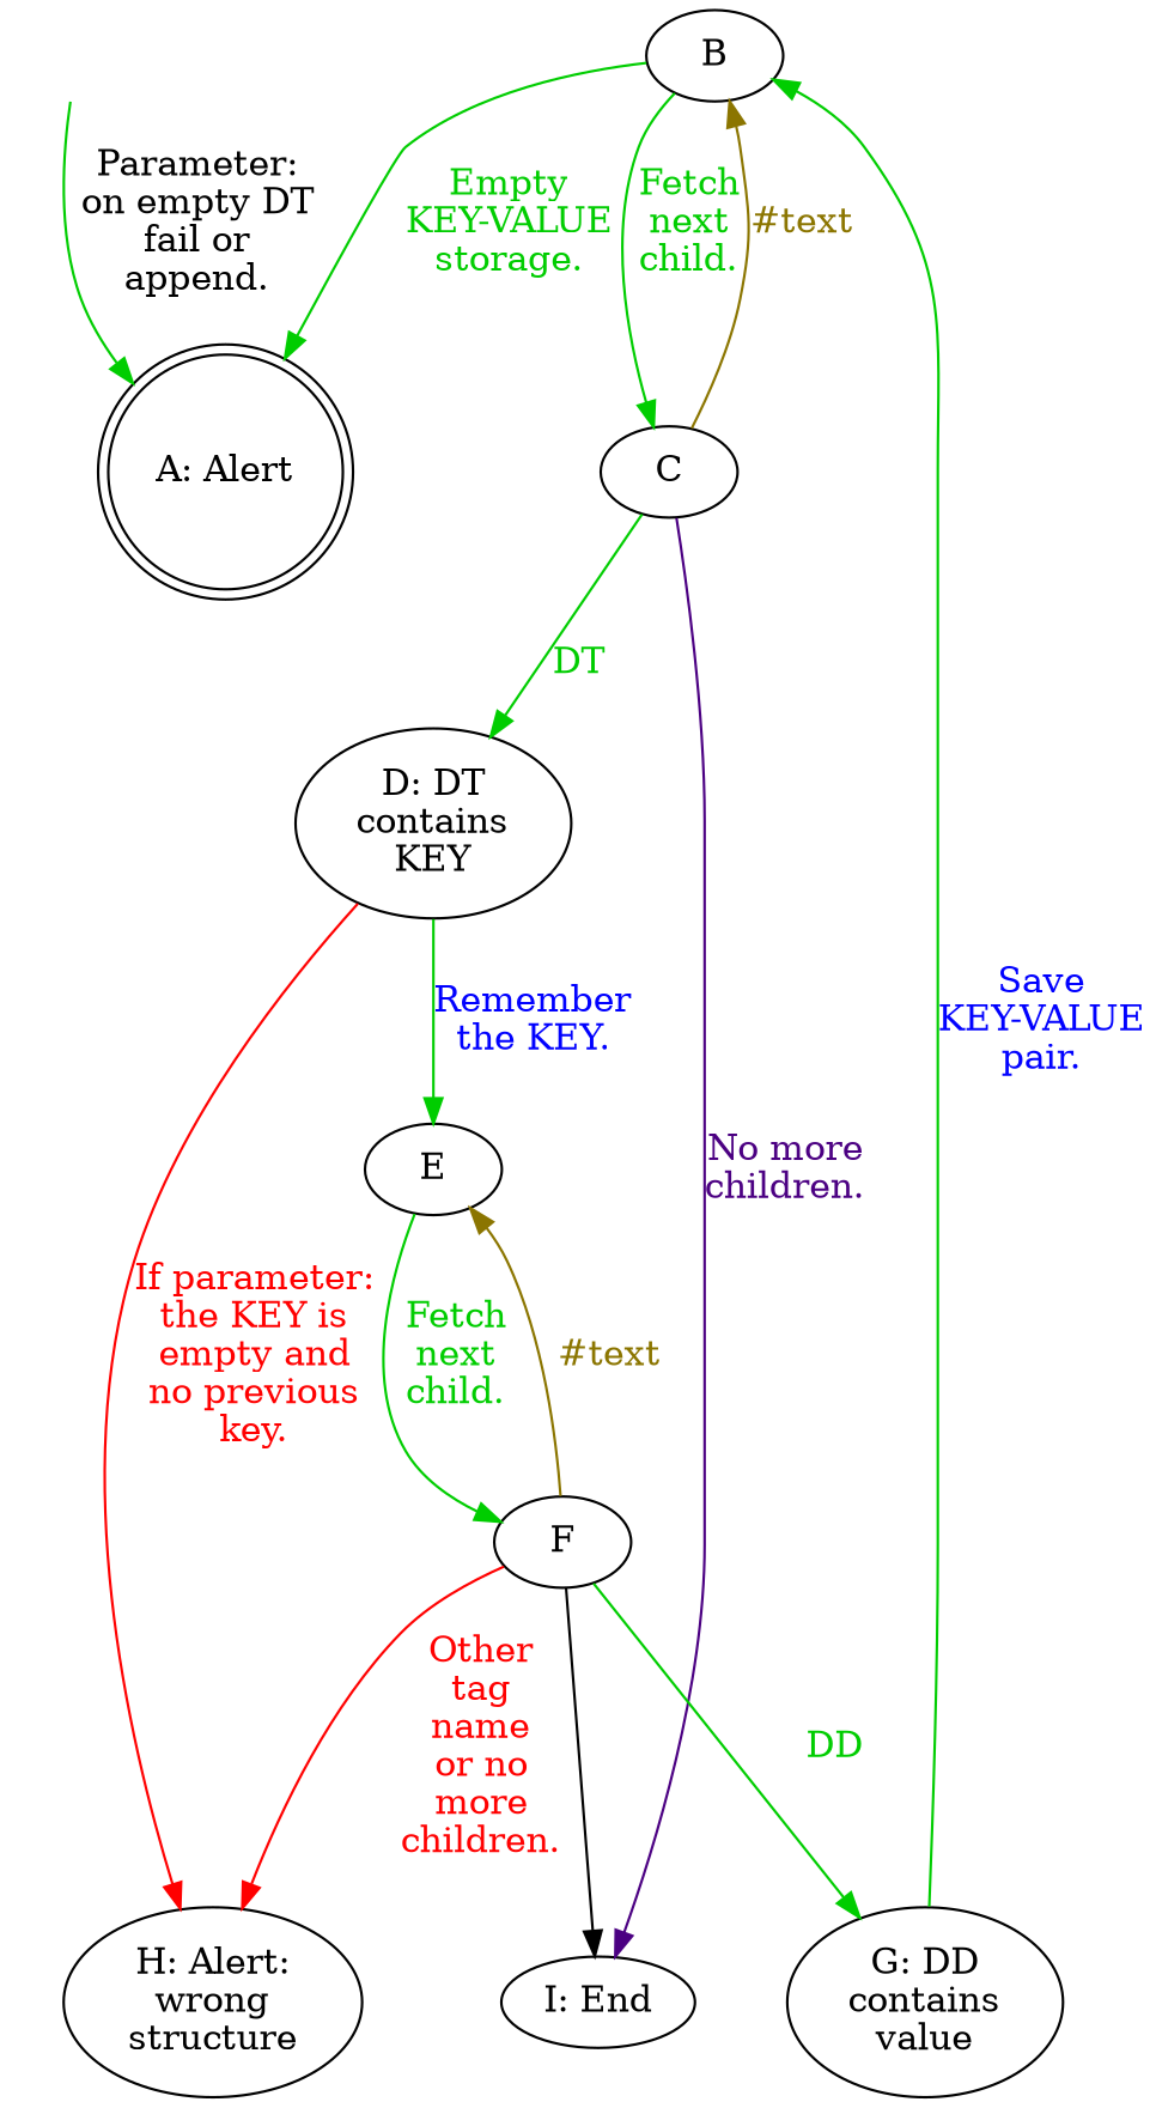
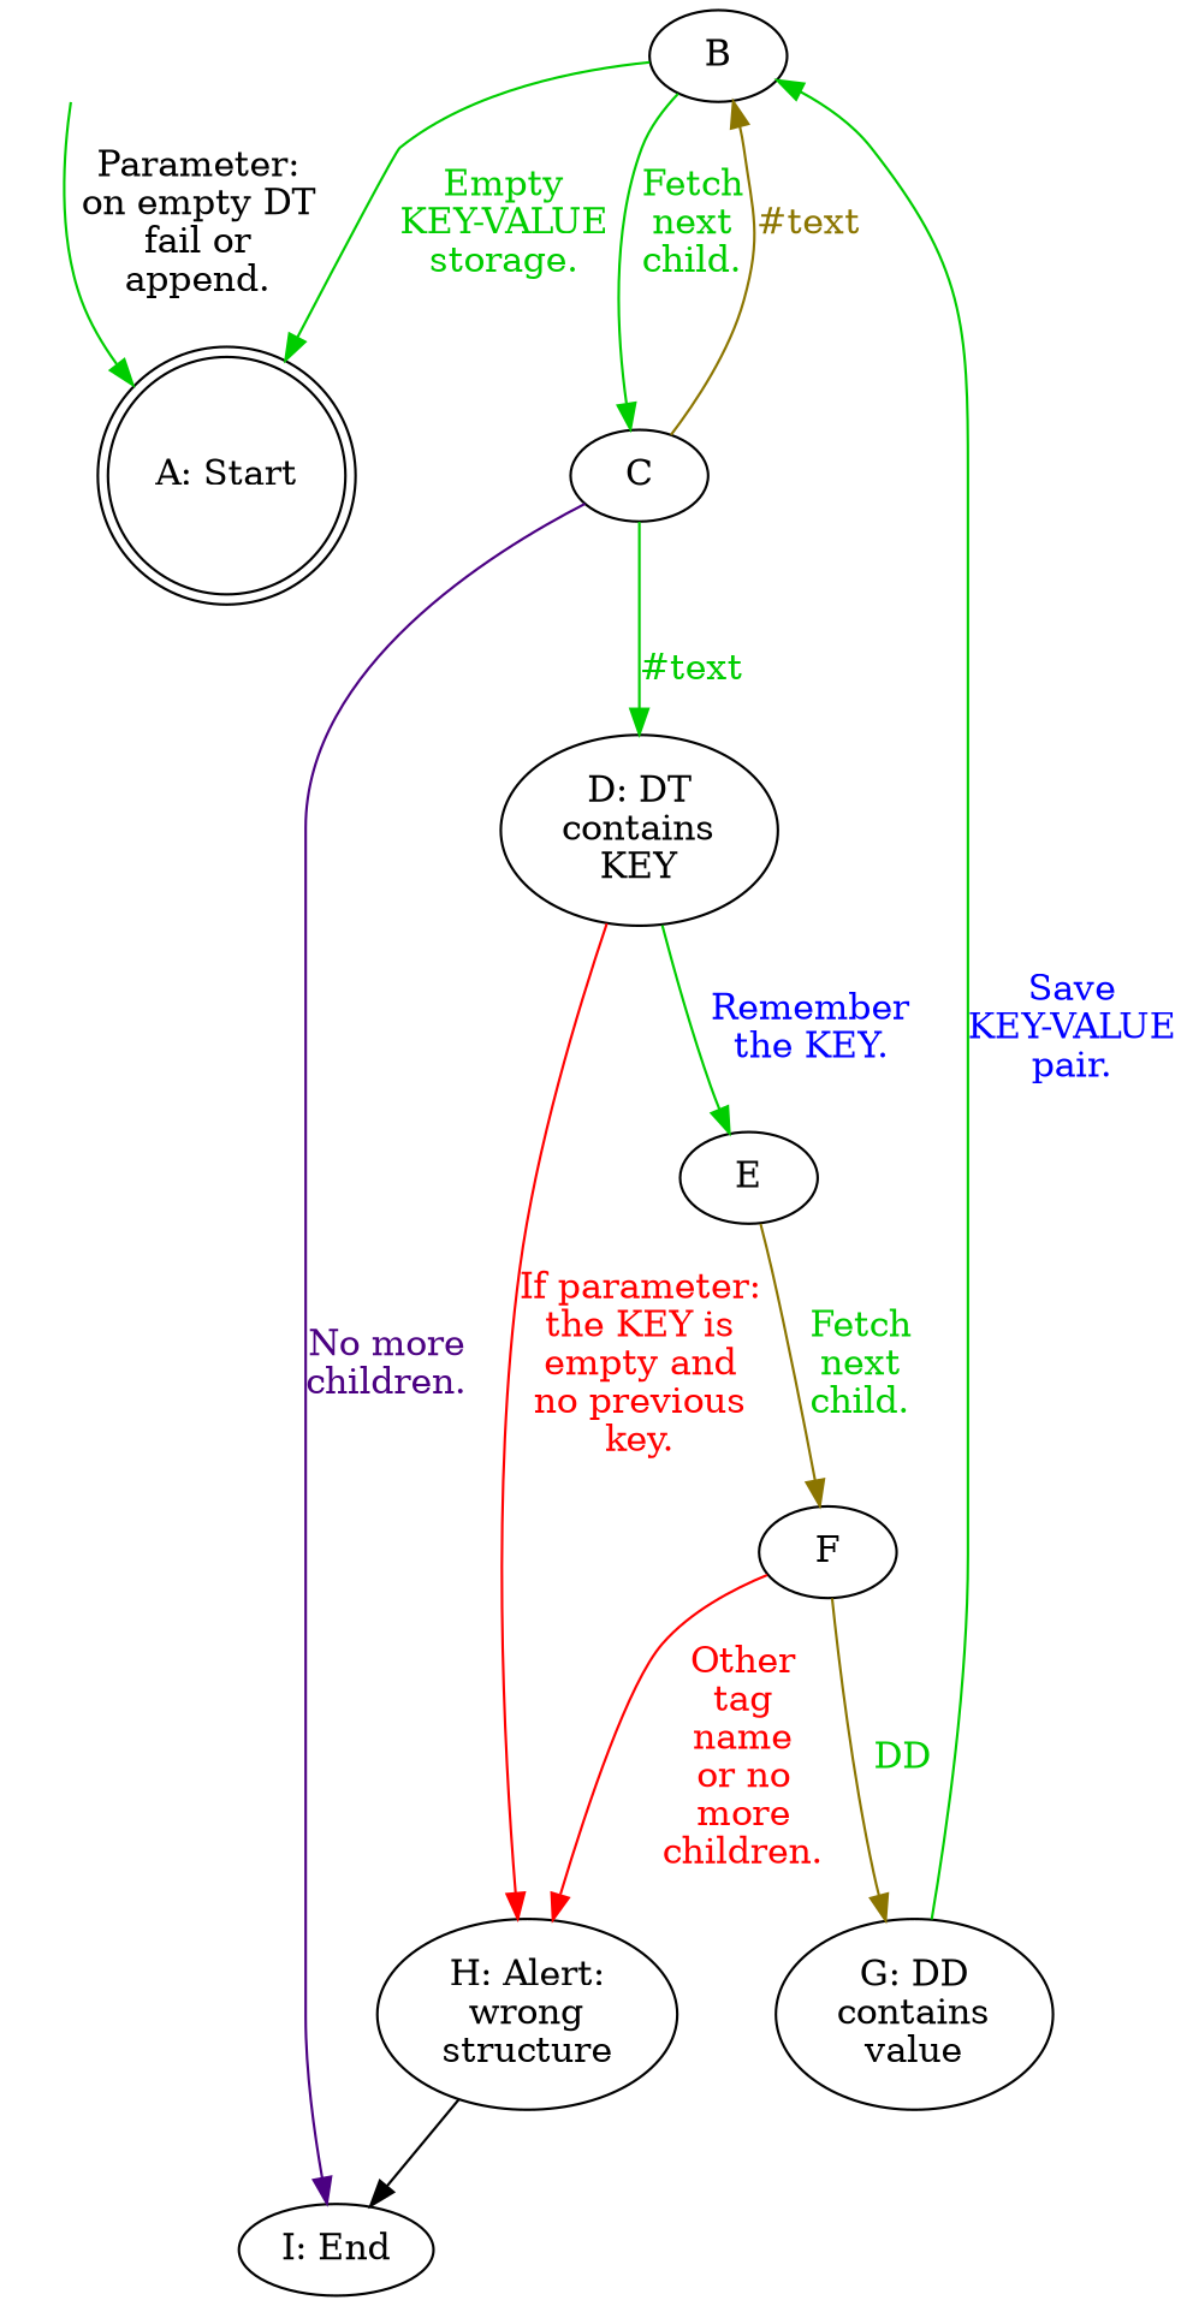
  digraph {
    edge [color=green3 fontcolor=green3]
    inv [style=invis]
-   n2 [label="A: Alert" shape=doublecircle]
+   n2 [label="A: Start" shape=doublecircle]
    n3 [label=B]
    n4 [label=C]
    n5 [label="D: DT\ncontains\nKEY"]
    n6 [label="I: End" shape=ellipse]
    n7 [label="H: Alert:\nwrong\nstructure"]
    n8 [label=E]
    n9 [label=F]
    n10 [label="G: DD\ncontains\nvalue"]
    inv -> n2 [label="Parameter:\non empty DT\nfail or\nappend." fontcolor=""]
    n3 -> n2 [label="Empty\nKEY-VALUE\nstorage."]
    n3 -> n4 [label="Fetch\nnext\nchild."]
    n4 -> n3 [color=gold4 fontcolor=gold4 label="#text"]
-   n4 -> n5 [label=DT]
+   n4 -> n5 [label="#text"]
    n4 -> n6 [color=indigo fontcolor=indigo label="No more\nchildren."]
    n5 -> n7 [color=red fontcolor=red label="If parameter:\nthe KEY is\nempty and\nno previous\nkey."]
    n5 -> n8 [fontcolor=blue label="Remember\nthe KEY."]
-   n9 -> n6 [color="" fontcolor=""]
-   n8 -> n9 [label="Fetch\nnext\nchild."]
+   n7 -> n6 [color="" fontcolor=""]
+   n8 -> n9 [color=gold4 label="Fetch\nnext\nchild."]
    n9 -> n7 [color=red fontcolor=red label="Other\ntag\nname\nor no\nmore\nchildren."]
-   n9 -> n8 [color=gold4 fontcolor=gold4 label="#text"]
-   n9 -> n10 [label=DD]
+   n9 -> n10 [color=gold4 label=DD]
    n10 -> n3 [fontcolor=blue label="Save\nKEY-VALUE\npair."]
  }
